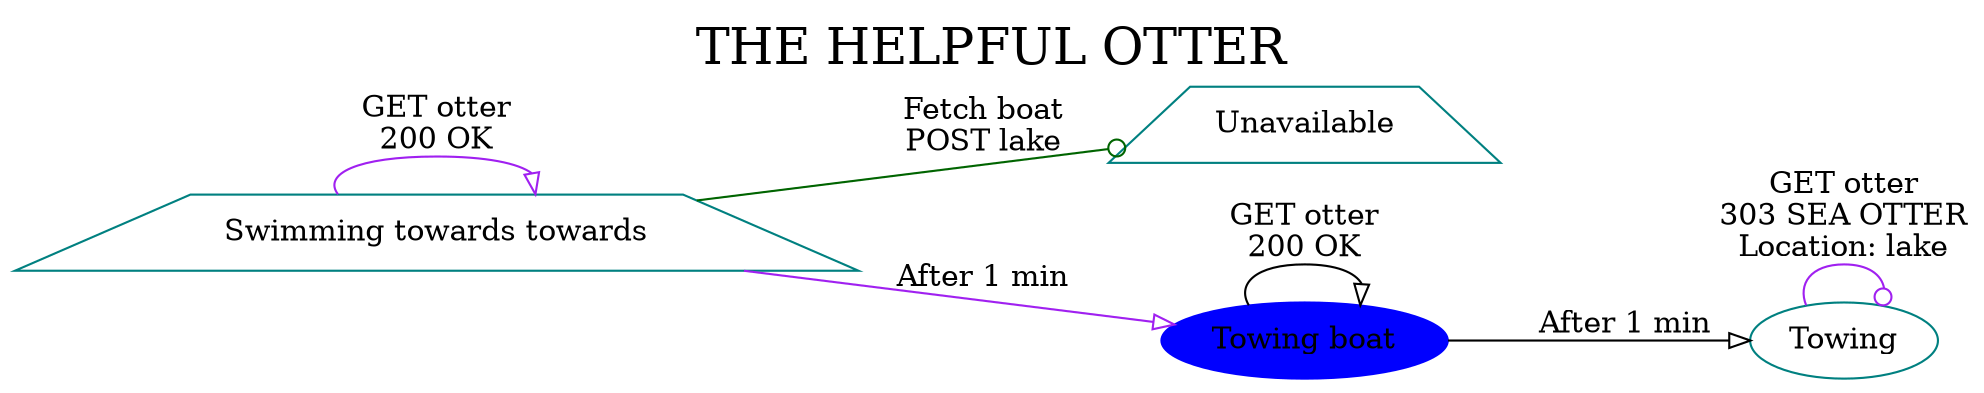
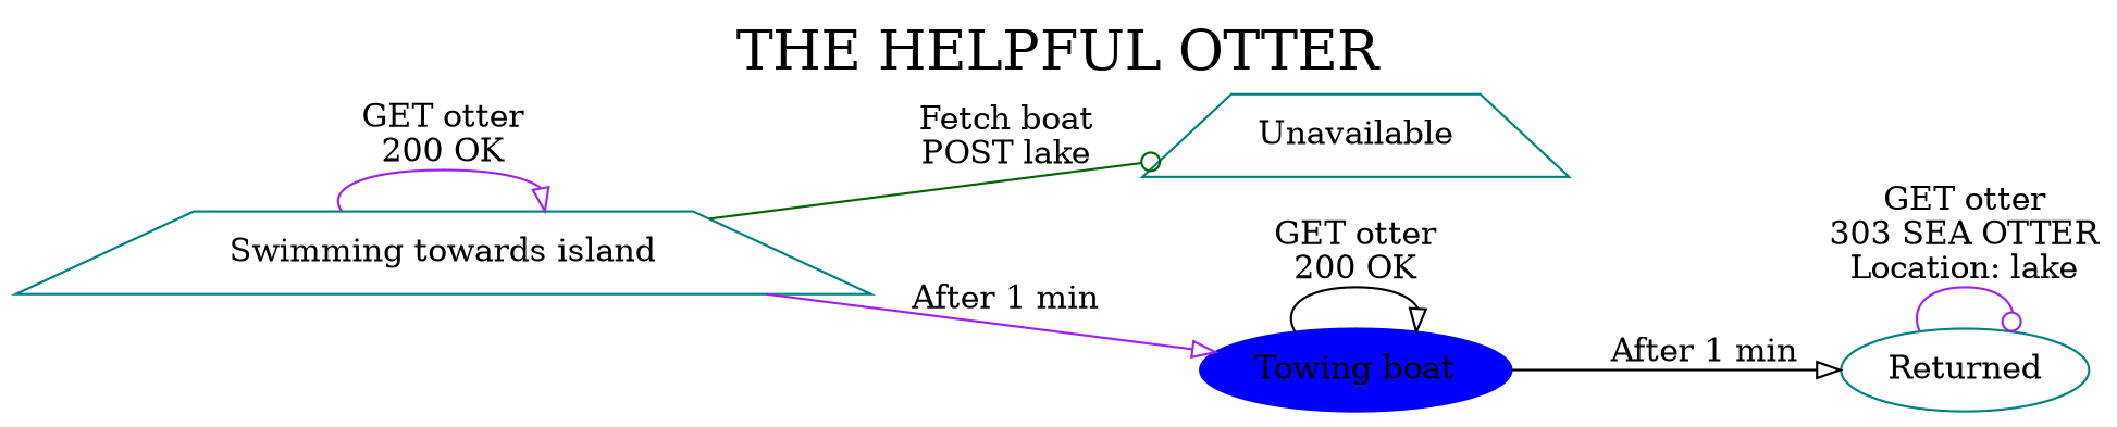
  digraph {
    fontsize=24
    label="THE HELPFUL OTTER"
    labelloc=t
    rankdir=LR
    node [color=teal shape=trapezium]
    edge [arrowhead=onormal color=purple]
    n1 [label=Unavailable]
-   n2 [label="Swimming towards towards"]
+   n2 [label="Swimming towards island"]
    n3 [bgcolor=black color=blue label="Towing boat" shape=ellipse style=filled]
-   n4 [label=Towing shape=ellipse]
+   n4 [label=Returned shape=ellipse]
    n2 -> n1 [arrowhead=odot color=darkgreen label="Fetch boat\nPOST lake"]
    n2 -> n2 [label="GET otter\n200 OK"]
    n2 -> n3 [label="After 1 min"]
    n3 -> n3 [color=black label="GET otter\n200 OK"]
    n3 -> n4 [color=black label="After 1 min"]
    n4 -> n4 [arrowhead=odot label="GET otter\n303 SEA OTTER\nLocation: lake"]
  }
